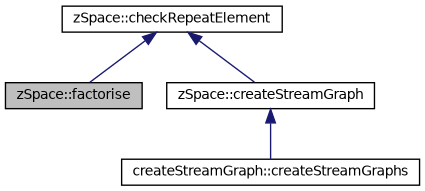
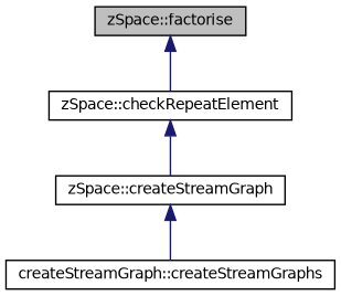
  digraph {
    rankdir=TB
    node [color=black fillcolor=white fontname=Helvetica fontsize=10 shape=record style=filled]
    edge [color=midnightblue dir=back fontname=Helvetica fontsize=10 labelfontname=Helvetica labelfontsize=10 style=solid]
    n1 [fillcolor=grey75 fontcolor=black height=0.2 label="zSpace::factorise" width=0.4]
    n2 [height=0.2 label="zSpace::checkRepeatElement" width=0.4]
    n3 [height=0.2 label="zSpace::createStreamGraph" width=0.4]
    n4 [height=0.2 label="createStreamGraph::createStreamGraphs" width=0.4]
-   n2 -> n1
+   n1 -> n2
    n2 -> n3
    n3 -> n4
  }
